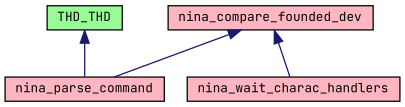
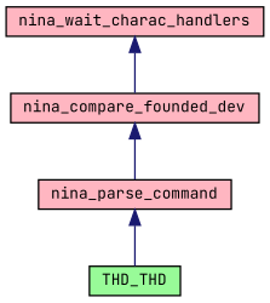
  digraph {
    fontname="JetBrains Mono"
    rankdir=TB
    node [color=black fillcolor=lightpink fontname="JetBrains Mono" fontsize=10 shape=record style=filled]
    edge [color=midnightblue dir=back fontname="JetBrains Mono" fontsize=10 labelfontname=Helvetica labelfontsize=10 style=solid]
    n1 [fontcolor=black height=0.2 label=nina_compare_founded_dev width=0.4]
    n2 [height=0.2 label=nina_parse_command width=0.4]
    n3 [height=0.2 label=nina_wait_charac_handlers width=0.4]
    n4 [fillcolor=palegreen height=0.2 label=THD_THD width=0.4]
    n1 -> n2
-   n1 -> n3
-   n4 -> n2
+   n3 -> n1
+   n2 -> n4
  }
